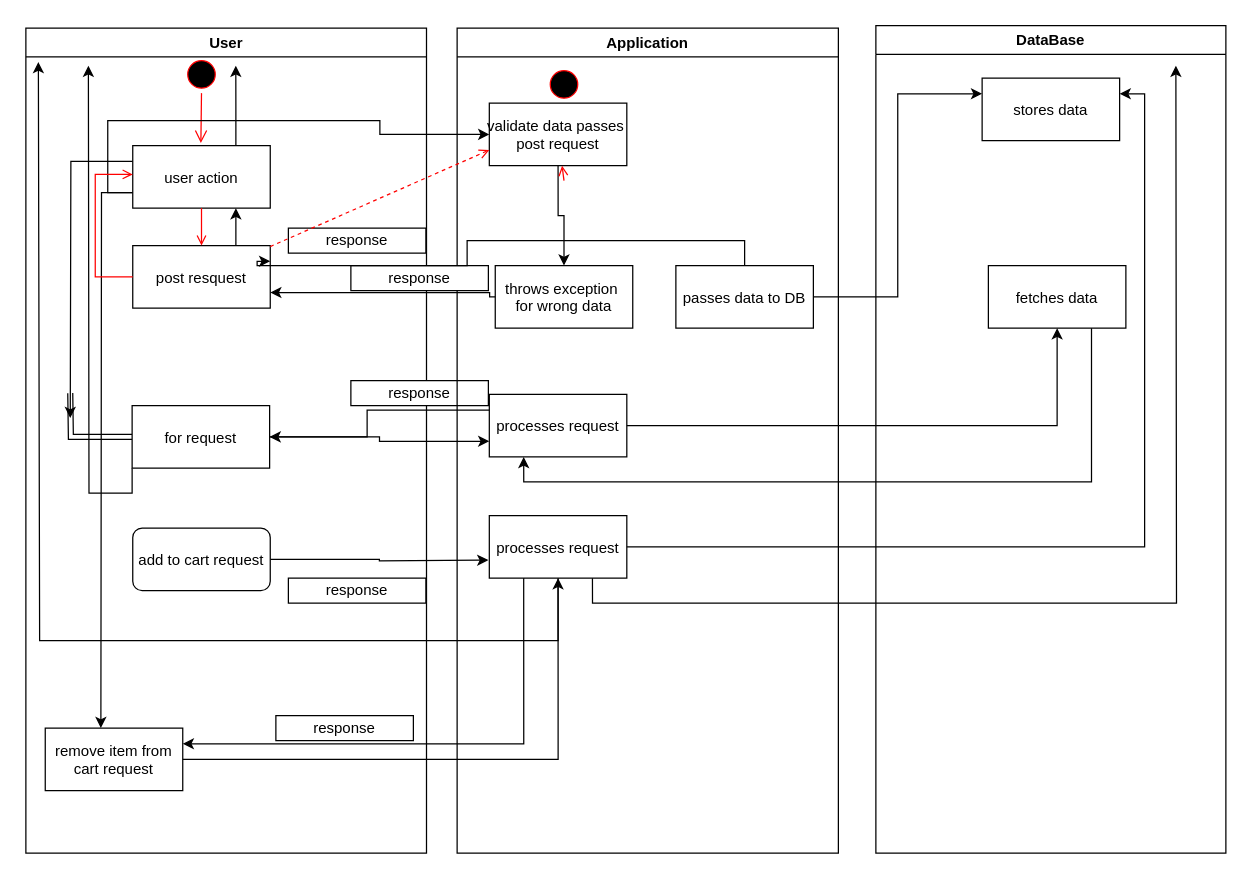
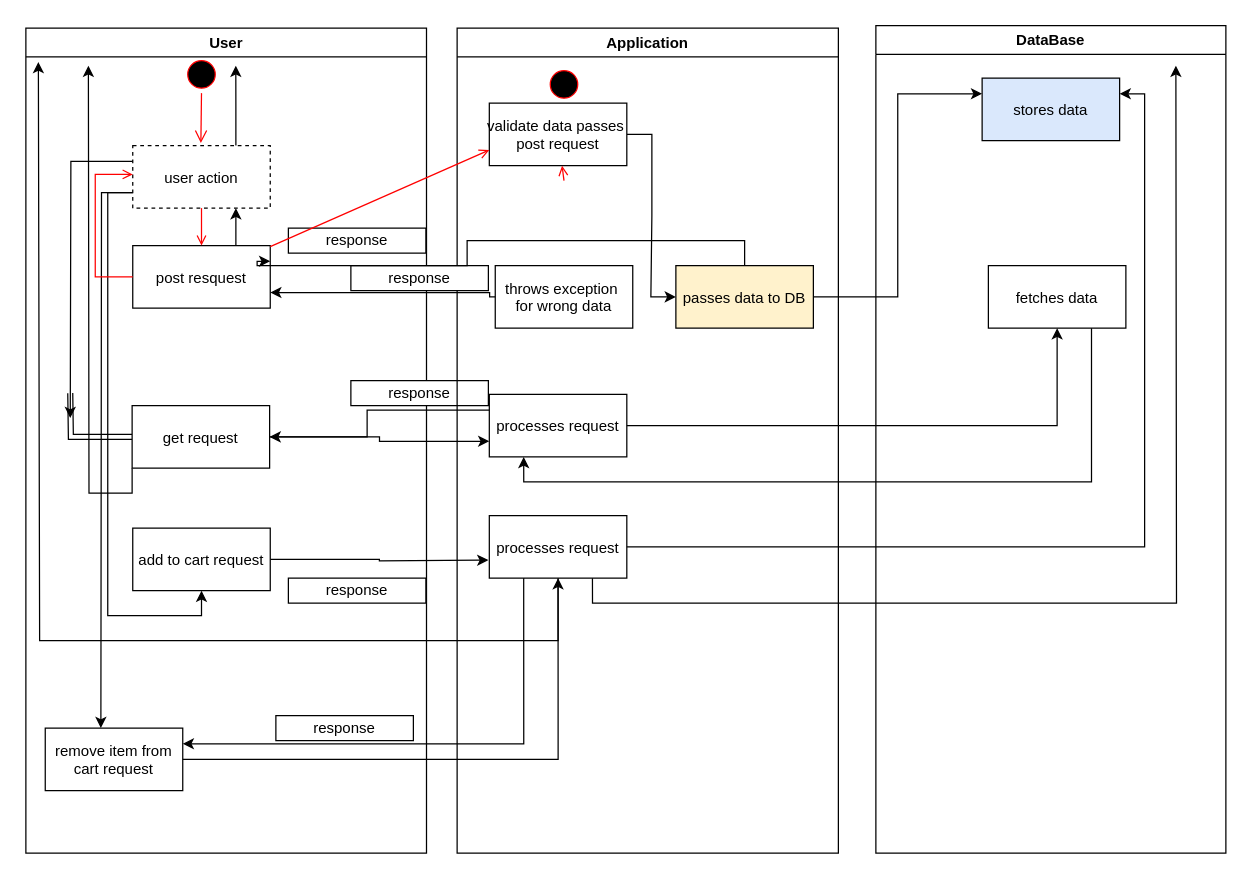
  <mxCell id="0" />
  <mxCell id="1" parent="0" />
  <mxCell id="2" value="User" style="swimlane;whiteSpace=wrap" parent="1" vertex="1"><mxGeometry x="20" y="22" width="320.5" height="660" as="geometry" /></mxCell>
  <mxCell id="3" value="" style="ellipse;shape=startState;fillColor=#000000;strokeColor=#ff0000;" parent="2" vertex="1"><mxGeometry x="125.5" y="22" width="30" height="30" as="geometry" /></mxCell>
  <mxCell id="4" value="" style="edgeStyle=elbowEdgeStyle;elbow=horizontal;verticalAlign=bottom;endArrow=open;endSize=8;strokeColor=#FF0000;endFill=1;rounded=0" parent="2" source="3" edge="1"><mxGeometry x="100" y="40" as="geometry"><mxPoint x="140.118" y="92" as="targetPoint" /></mxGeometry></mxCell>
  <mxCell id="5" style="edgeStyle=orthogonalEdgeStyle;rounded=0;orthogonalLoop=1;jettySize=auto;html=1;exitX=0;exitY=0.25;exitDx=0;exitDy=0;" parent="2" source="10" edge="1"><mxGeometry relative="1" as="geometry"><mxPoint x="35.5" y="312" as="targetPoint" /></mxGeometry></mxCell>
  <mxCell id="6" style="edgeStyle=orthogonalEdgeStyle;rounded=0;orthogonalLoop=1;jettySize=auto;html=1;exitX=0.75;exitY=0;exitDx=0;exitDy=0;" parent="2" source="10" edge="1"><mxGeometry relative="1" as="geometry"><mxPoint x="167.941" y="30" as="targetPoint" /></mxGeometry></mxCell>
  <mxCell id="7" style="edgeStyle=orthogonalEdgeStyle;rounded=0;orthogonalLoop=1;jettySize=auto;html=1;exitX=0;exitY=0.5;exitDx=0;exitDy=0;" parent="2" source="10" edge="1"><mxGeometry relative="1" as="geometry"><mxPoint x="85" y="118.529" as="targetPoint" /></mxGeometry></mxCell>
- <mxCell id="8" style="edgeStyle=orthogonalEdgeStyle;rounded=0;orthogonalLoop=1;jettySize=auto;html=1;exitX=0;exitY=0.75;exitDx=0;exitDy=0;" parent="2" source="10" target="29" edge="1"><mxGeometry relative="1" as="geometry" /></mxCell>
+ <mxCell id="8" style="edgeStyle=orthogonalEdgeStyle;rounded=0;orthogonalLoop=1;jettySize=auto;html=1;exitX=0;exitY=0.75;exitDx=0;exitDy=0;entryX=0.5;entryY=1;entryDx=0;entryDy=0;" parent="2" source="10" target="21" edge="1"><mxGeometry relative="1" as="geometry" /></mxCell>
  <mxCell id="9" style="edgeStyle=orthogonalEdgeStyle;rounded=0;orthogonalLoop=1;jettySize=auto;html=1;exitX=0;exitY=0.75;exitDx=0;exitDy=0;" parent="2" source="10" edge="1"><mxGeometry relative="1" as="geometry"><mxPoint x="60" y="560" as="targetPoint" /></mxGeometry></mxCell>
- <mxCell id="10" value="user action" style="" parent="2" vertex="1"><mxGeometry x="85.5" y="94" width="110" height="50" as="geometry" /></mxCell>
+ <mxCell id="10" value="user action" style="dashed=1;" parent="2" vertex="1"><mxGeometry x="85.5" y="94" width="110" height="50" as="geometry" /></mxCell>
  <mxCell id="11" style="edgeStyle=orthogonalEdgeStyle;rounded=0;orthogonalLoop=1;jettySize=auto;html=1;exitX=0.75;exitY=0;exitDx=0;exitDy=0;entryX=0.75;entryY=1;entryDx=0;entryDy=0;" parent="2" source="12" target="10" edge="1"><mxGeometry relative="1" as="geometry" /></mxCell>
  <mxCell id="12" value="post resquest" style="" parent="2" vertex="1"><mxGeometry x="85.5" y="174" width="110" height="50" as="geometry" /></mxCell>
  <mxCell id="13" value="" style="endArrow=open;strokeColor=#FF0000;endFill=1;rounded=0" parent="2" source="10" target="12" edge="1"><mxGeometry relative="1" as="geometry" /></mxCell>
  <mxCell id="14" value="" style="edgeStyle=elbowEdgeStyle;elbow=horizontal;strokeColor=#FF0000;endArrow=open;endFill=1;rounded=0" parent="2" source="12" edge="1"><mxGeometry width="100" height="100" relative="1" as="geometry"><mxPoint x="185.5" y="272" as="sourcePoint" /><mxPoint x="85.5" y="117" as="targetPoint" /><Array as="points"><mxPoint x="55.5" y="232" /></Array></mxGeometry></mxCell>
  <mxCell id="15" style="edgeStyle=orthogonalEdgeStyle;rounded=0;orthogonalLoop=1;jettySize=auto;html=1;exitX=0;exitY=0.5;exitDx=0;exitDy=0;shape=link;" parent="2" source="17" edge="1"><mxGeometry relative="1" as="geometry"><mxPoint x="35.5" y="292" as="targetPoint" /></mxGeometry></mxCell>
  <mxCell id="16" style="edgeStyle=orthogonalEdgeStyle;rounded=0;orthogonalLoop=1;jettySize=auto;html=1;exitX=0;exitY=1;exitDx=0;exitDy=0;" parent="2" source="17" edge="1"><mxGeometry relative="1" as="geometry"><mxPoint x="50" y="30" as="targetPoint" /></mxGeometry></mxCell>
- <mxCell id="17" value="for request" style="" parent="2" vertex="1"><mxGeometry x="85" y="302" width="110" height="50" as="geometry" /></mxCell>
+ <mxCell id="17" value="get request" style="" parent="2" vertex="1"><mxGeometry x="85" y="302" width="110" height="50" as="geometry" /></mxCell>
  <mxCell id="18" value="response" style="rounded=0;whiteSpace=wrap;html=1;" parent="2" vertex="1"><mxGeometry x="210" y="160" width="110" height="20" as="geometry" /></mxCell>
  <mxCell id="19" value="response" style="rounded=0;whiteSpace=wrap;html=1;" parent="2" vertex="1"><mxGeometry x="260" y="282" width="110" height="20" as="geometry" /></mxCell>
  <mxCell id="20" style="edgeStyle=orthogonalEdgeStyle;rounded=0;orthogonalLoop=1;jettySize=auto;html=1;exitX=1;exitY=0.5;exitDx=0;exitDy=0;" parent="2" source="21" edge="1"><mxGeometry relative="1" as="geometry"><mxPoint x="370" y="425.588" as="targetPoint" /></mxGeometry></mxCell>
- <mxCell id="21" value="add to cart request" style="rounded=1;" parent="2" vertex="1"><mxGeometry x="85.5" y="400" width="110" height="50" as="geometry" /></mxCell>
+ <mxCell id="21" value="add to cart request" style="" parent="2" vertex="1"><mxGeometry x="85.5" y="400" width="110" height="50" as="geometry" /></mxCell>
  <mxCell id="22" value="response" style="rounded=0;whiteSpace=wrap;html=1;" parent="2" vertex="1"><mxGeometry x="210" y="440" width="110" height="20" as="geometry" /></mxCell>
  <mxCell id="23" value="remove item from&#10;cart request" style="" parent="2" vertex="1"><mxGeometry x="15.5" y="560" width="110" height="50" as="geometry" /></mxCell>
  <mxCell id="24" value="response" style="rounded=0;whiteSpace=wrap;html=1;" parent="2" vertex="1"><mxGeometry x="200" y="550" width="110" height="20" as="geometry" /></mxCell>
  <mxCell id="25" value="Application" style="swimlane;whiteSpace=wrap;startSize=23;" parent="1" vertex="1"><mxGeometry x="365" y="22" width="305" height="660" as="geometry" /></mxCell>
  <mxCell id="26" value="" style="ellipse;shape=startState;fillColor=#000000;strokeColor=#ff0000;" parent="25" vertex="1"><mxGeometry x="70.5" y="30" width="30" height="30" as="geometry" /></mxCell>
- <mxCell id="28" style="edgeStyle=orthogonalEdgeStyle;rounded=0;orthogonalLoop=1;jettySize=auto;html=1;exitX=0.5;exitY=1;exitDx=0;exitDy=0;entryX=0.5;entryY=0;entryDx=0;entryDy=0;" parent="25" source="29" target="32" edge="1"><mxGeometry relative="1" as="geometry" /></mxCell>
+ <mxCell id="27" style="edgeStyle=orthogonalEdgeStyle;rounded=0;orthogonalLoop=1;jettySize=auto;html=1;exitX=1;exitY=0.5;exitDx=0;exitDy=0;entryX=0;entryY=0.5;entryDx=0;entryDy=0;" parent="25" source="29" target="31" edge="1"><mxGeometry relative="1" as="geometry" /></mxCell>
  <mxCell id="29" value="validate data passes &#10;post request" style="" parent="25" vertex="1"><mxGeometry x="25.75" y="60" width="110" height="50" as="geometry" /></mxCell>
  <mxCell id="30" value="" style="endArrow=open;strokeColor=#FF0000;endFill=1;rounded=0" parent="25" target="29" edge="1"><mxGeometry relative="1" as="geometry"><mxPoint x="85.5" y="122.0" as="sourcePoint" /></mxGeometry></mxCell>
- <mxCell id="31" value="passes data to DB" style="" parent="25" vertex="1"><mxGeometry x="175" y="190" width="110" height="50" as="geometry" /></mxCell>
+ <mxCell id="31" value="passes data to DB" style="fillColor=#fff2cc;" parent="25" vertex="1"><mxGeometry x="175" y="190" width="110" height="50" as="geometry" /></mxCell>
  <mxCell id="32" value="throws exception &#10;for wrong data" style="" parent="25" vertex="1"><mxGeometry x="30.5" y="190" width="110" height="50" as="geometry" /></mxCell>
  <mxCell id="33" value="processes request" style="" parent="25" vertex="1"><mxGeometry x="25.75" y="293" width="110" height="50" as="geometry" /></mxCell>
  <mxCell id="34" style="edgeStyle=orthogonalEdgeStyle;rounded=0;orthogonalLoop=1;jettySize=auto;html=1;exitX=0.5;exitY=1;exitDx=0;exitDy=0;" parent="25" source="36" edge="1"><mxGeometry relative="1" as="geometry"><mxPoint x="-335" y="27.148" as="targetPoint" /><Array as="points"><mxPoint x="81" y="490" /><mxPoint x="-334" y="490" /><mxPoint x="-334" y="27" /></Array></mxGeometry></mxCell>
  <mxCell id="35" style="edgeStyle=orthogonalEdgeStyle;rounded=0;orthogonalLoop=1;jettySize=auto;html=1;exitX=0.75;exitY=1;exitDx=0;exitDy=0;" parent="25" source="36" edge="1"><mxGeometry relative="1" as="geometry"><mxPoint x="575" y="30" as="targetPoint" /></mxGeometry></mxCell>
  <mxCell id="36" value="processes request" style="" parent="25" vertex="1"><mxGeometry x="25.75" y="390" width="110" height="50" as="geometry" /></mxCell>
  <mxCell id="37" value="DataBase" style="swimlane;whiteSpace=wrap" parent="1" vertex="1"><mxGeometry x="700" y="20" width="280" height="662" as="geometry" /></mxCell>
- <mxCell id="38" value="stores data" style="" parent="37" vertex="1"><mxGeometry x="85" y="42" width="110" height="50" as="geometry" /></mxCell>
+ <mxCell id="38" value="stores data" style="fillColor=#dae8fc;" parent="37" vertex="1"><mxGeometry x="85" y="42" width="110" height="50" as="geometry" /></mxCell>
  <mxCell id="39" value="fetches data" style="" parent="37" vertex="1"><mxGeometry x="90" y="192" width="110" height="50" as="geometry" /></mxCell>
- <mxCell id="40" value="" style="endArrow=open;strokeColor=#FF0000;endFill=1;rounded=0;entryX=0;entryY=0.75;entryDx=0;entryDy=0;dashed=1;" parent="1" source="12" target="29" edge="1"><mxGeometry relative="1" as="geometry"><mxPoint x="390" y="222" as="targetPoint" /></mxGeometry></mxCell>
+ <mxCell id="40" value="" style="endArrow=open;strokeColor=#FF0000;endFill=1;rounded=0;entryX=0;entryY=0.75;entryDx=0;entryDy=0;" parent="1" source="12" target="29" edge="1"><mxGeometry relative="1" as="geometry"><mxPoint x="390" y="222" as="targetPoint" /></mxGeometry></mxCell>
  <mxCell id="41" style="edgeStyle=orthogonalEdgeStyle;rounded=0;orthogonalLoop=1;jettySize=auto;html=1;exitX=1;exitY=0.5;exitDx=0;exitDy=0;entryX=0;entryY=0.25;entryDx=0;entryDy=0;" parent="1" source="31" target="38" edge="1"><mxGeometry relative="1" as="geometry" /></mxCell>
  <mxCell id="42" style="edgeStyle=orthogonalEdgeStyle;rounded=0;orthogonalLoop=1;jettySize=auto;html=1;exitX=1;exitY=0.5;exitDx=0;exitDy=0;entryX=0;entryY=0.75;entryDx=0;entryDy=0;" parent="1" source="17" target="33" edge="1"><mxGeometry relative="1" as="geometry" /></mxCell>
  <mxCell id="43" value="response" style="rounded=0;whiteSpace=wrap;html=1;" parent="1" vertex="1"><mxGeometry x="280" y="212" width="110" height="20" as="geometry" /></mxCell>
  <mxCell id="44" style="edgeStyle=orthogonalEdgeStyle;rounded=0;orthogonalLoop=1;jettySize=auto;html=1;exitX=1;exitY=0.5;exitDx=0;exitDy=0;entryX=0.5;entryY=1;entryDx=0;entryDy=0;" parent="1" source="33" target="39" edge="1"><mxGeometry relative="1" as="geometry" /></mxCell>
  <mxCell id="45" style="edgeStyle=orthogonalEdgeStyle;rounded=0;orthogonalLoop=1;jettySize=auto;html=1;exitX=0.75;exitY=1;exitDx=0;exitDy=0;entryX=0.25;entryY=1;entryDx=0;entryDy=0;" parent="1" source="39" target="33" edge="1"><mxGeometry relative="1" as="geometry" /></mxCell>
  <mxCell id="46" style="edgeStyle=orthogonalEdgeStyle;rounded=0;orthogonalLoop=1;jettySize=auto;html=1;exitX=0;exitY=0.25;exitDx=0;exitDy=0;entryX=1;entryY=0.5;entryDx=0;entryDy=0;" parent="1" source="33" target="17" edge="1"><mxGeometry relative="1" as="geometry"><Array as="points"><mxPoint x="293" y="327" /><mxPoint x="293" y="349" /></Array></mxGeometry></mxCell>
  <mxCell id="47" style="edgeStyle=orthogonalEdgeStyle;rounded=0;orthogonalLoop=1;jettySize=auto;html=1;exitX=0;exitY=0.5;exitDx=0;exitDy=0;entryX=1;entryY=0.75;entryDx=0;entryDy=0;" parent="1" source="32" target="12" edge="1"><mxGeometry relative="1" as="geometry"><mxPoint x="280" y="54" as="targetPoint" /><Array as="points"><mxPoint x="391" y="234" /></Array></mxGeometry></mxCell>
  <mxCell id="48" style="edgeStyle=orthogonalEdgeStyle;rounded=0;orthogonalLoop=1;jettySize=auto;html=1;exitX=0.5;exitY=0;exitDx=0;exitDy=0;entryX=1;entryY=0.25;entryDx=0;entryDy=0;" parent="1" source="31" target="12" edge="1"><mxGeometry relative="1" as="geometry"><mxPoint x="280" y="131.148" as="targetPoint" /><Array as="points"><mxPoint x="595" y="192" /><mxPoint x="373" y="192" /><mxPoint x="373" y="212" /><mxPoint x="205" y="212" /></Array></mxGeometry></mxCell>
  <mxCell id="49" style="edgeStyle=orthogonalEdgeStyle;rounded=0;orthogonalLoop=1;jettySize=auto;html=1;exitX=1;exitY=0.5;exitDx=0;exitDy=0;entryX=1;entryY=0.25;entryDx=0;entryDy=0;" parent="1" source="36" target="38" edge="1"><mxGeometry relative="1" as="geometry" /></mxCell>
  <mxCell id="50" value="" style="edgeStyle=orthogonalEdgeStyle;rounded=0;orthogonalLoop=1;jettySize=auto;html=1;entryX=0.5;entryY=1;entryDx=0;entryDy=0;" parent="1" source="23" target="36" edge="1"><mxGeometry relative="1" as="geometry"><mxPoint x="400" y="607" as="targetPoint" /></mxGeometry></mxCell>
  <mxCell id="51" style="edgeStyle=orthogonalEdgeStyle;rounded=0;orthogonalLoop=1;jettySize=auto;html=1;exitX=0.25;exitY=1;exitDx=0;exitDy=0;entryX=1;entryY=0.25;entryDx=0;entryDy=0;" parent="1" source="36" target="23" edge="1"><mxGeometry relative="1" as="geometry" /></mxCell>
